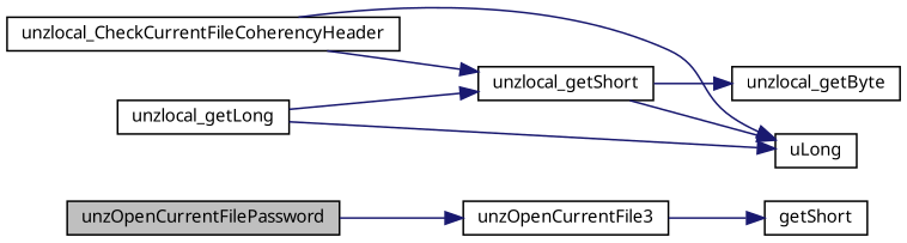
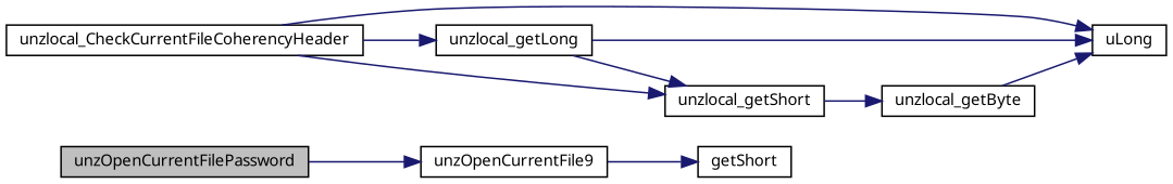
  digraph {
    rankdir=LR
    node [color=black fillcolor=white fontname="FreeSans.ttf" fontsize=10 shape=record style=filled]
    edge [color=midnightblue fontname="FreeSans.ttf" fontsize=10 labelfontname="FreeSans.ttf" labelfontsize=10 style=solid]
    n1 [fillcolor=grey75 fontcolor=black height=0.2 label=unzOpenCurrentFilePassword width=0.4]
-   n2 [height=0.2 label=unzOpenCurrentFile3 width=0.4]
+   n2 [height=0.2 label=unzOpenCurrentFile9 width=0.4]
    n3 [height=0.2 label=getShort width=0.4]
    n4 [height=0.2 label=uLong width=0.4]
    n5 [height=0.2 label=unzlocal_CheckCurrentFileCoherencyHeader width=0.4]
    n6 [height=0.2 label=unzlocal_getLong width=0.4]
    n7 [height=0.2 label=unzlocal_getShort width=0.4]
    n8 [height=0.2 label=unzlocal_getByte width=0.4]
    n1 -> n2
    n2 -> n3
    n5 -> n4
+   n5 -> n6
    n5 -> n7
    n6 -> n4
    n6 -> n7
-   n7 -> n4
+   n8 -> n4
    n7 -> n8
  }
